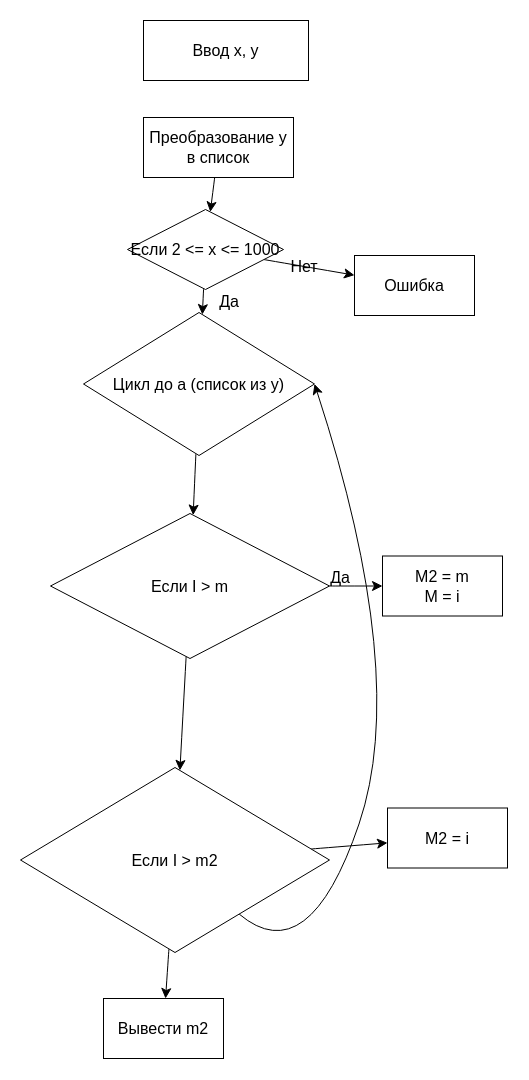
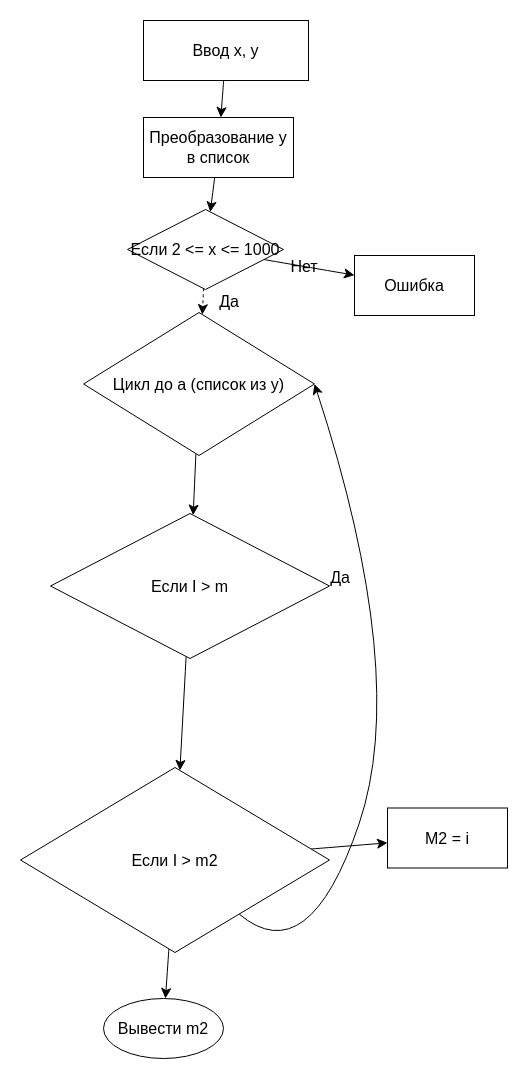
  <mxCell id="0" />
  <mxCell id="1" parent="0" />
+ <mxCell id="2" value="" style="edgeStyle=none;curved=1;rounded=0;orthogonalLoop=1;jettySize=auto;html=1;fontSize=12;startSize=8;endSize=8;" edge="1" parent="1" source="3" target="5"><mxGeometry relative="1" as="geometry" /></mxCell>
  <mxCell id="3" value="Ввод x, y" style="whiteSpace=wrap;html=1;fontSize=16;" vertex="1" parent="1"><mxGeometry x="143" y="20" width="165" height="60" as="geometry" /></mxCell>
  <mxCell id="4" value="" style="edgeStyle=none;curved=1;rounded=0;orthogonalLoop=1;jettySize=auto;html=1;fontSize=12;startSize=8;endSize=8;" edge="1" parent="1" source="5" target="8"><mxGeometry relative="1" as="geometry" /></mxCell>
  <mxCell id="5" value="Преобразование y в список" style="whiteSpace=wrap;html=1;fontSize=16;" vertex="1" parent="1"><mxGeometry x="143" y="117" width="150" height="60" as="geometry" /></mxCell>
- <mxCell id="6" value="" style="edgeStyle=none;curved=1;rounded=0;orthogonalLoop=1;jettySize=auto;html=1;fontSize=12;startSize=8;endSize=8;" edge="1" parent="1" source="8" target="10"><mxGeometry relative="1" as="geometry" /></mxCell>
+ <mxCell id="6" value="" style="edgeStyle=none;curved=1;rounded=0;orthogonalLoop=1;jettySize=auto;html=1;fontSize=12;startSize=8;endSize=8;dashed=1;" edge="1" parent="1" source="8" target="10"><mxGeometry relative="1" as="geometry" /></mxCell>
  <mxCell id="7" value="" style="edgeStyle=none;curved=1;rounded=0;orthogonalLoop=1;jettySize=auto;html=1;fontSize=12;startSize=8;endSize=8;" edge="1" parent="1" source="8" target="11"><mxGeometry relative="1" as="geometry" /></mxCell>
  <mxCell id="8" value="Если 2 &amp;lt;= x &amp;lt;= 1000" style="rhombus;whiteSpace=wrap;html=1;fontSize=16;" vertex="1" parent="1"><mxGeometry x="127" y="209" width="156" height="80" as="geometry" /></mxCell>
  <mxCell id="9" value="" style="edgeStyle=none;curved=1;rounded=0;orthogonalLoop=1;jettySize=auto;html=1;fontSize=12;startSize=8;endSize=8;" edge="1" parent="1" source="10" target="16"><mxGeometry relative="1" as="geometry" /></mxCell>
  <mxCell id="10" value="Цикл до a (список из y)" style="rhombus;whiteSpace=wrap;html=1;fontSize=16;" vertex="1" parent="1"><mxGeometry x="83" y="312" width="231" height="143" as="geometry" /></mxCell>
  <mxCell id="11" value="Ошибка" style="whiteSpace=wrap;html=1;fontSize=16;" vertex="1" parent="1"><mxGeometry x="354" y="255" width="120" height="60" as="geometry" /></mxCell>
  <mxCell id="12" value="Нет" style="text;strokeColor=none;align=center;fillColor=none;html=1;verticalAlign=middle;whiteSpace=wrap;rounded=0;fontSize=16;" vertex="1" parent="1"><mxGeometry x="274" y="251" width="60" height="30" as="geometry" /></mxCell>
  <mxCell id="13" value="Да" style="text;strokeColor=none;align=center;fillColor=none;html=1;verticalAlign=middle;whiteSpace=wrap;rounded=0;fontSize=16;" vertex="1" parent="1"><mxGeometry x="198.5" y="286" width="60" height="30" as="geometry" /></mxCell>
- <mxCell id="14" value="" style="edgeStyle=none;curved=1;rounded=0;orthogonalLoop=1;jettySize=auto;html=1;fontSize=12;startSize=8;endSize=8;" edge="1" parent="1" source="16" target="17"><mxGeometry relative="1" as="geometry" /></mxCell>
  <mxCell id="15" value="" style="edgeStyle=none;curved=1;rounded=0;orthogonalLoop=1;jettySize=auto;html=1;fontSize=12;startSize=8;endSize=8;" edge="1" parent="1" source="16" target="22"><mxGeometry relative="1" as="geometry" /></mxCell>
  <mxCell id="16" value="Если I &amp;gt; m" style="rhombus;whiteSpace=wrap;html=1;fontSize=16;" vertex="1" parent="1"><mxGeometry x="50" y="513" width="279" height="145" as="geometry" /></mxCell>
- <mxCell id="17" value="M2 = m&lt;br&gt;M = i" style="whiteSpace=wrap;html=1;fontSize=16;" vertex="1" parent="1"><mxGeometry x="382" y="555.5" width="120" height="60" as="geometry" /></mxCell>
  <mxCell id="18" value="Да" style="text;strokeColor=none;align=center;fillColor=none;html=1;verticalAlign=middle;whiteSpace=wrap;rounded=0;fontSize=16;" vertex="1" parent="1"><mxGeometry x="310" y="562" width="60" height="30" as="geometry" /></mxCell>
  <mxCell id="19" value="" style="edgeStyle=none;curved=1;rounded=0;orthogonalLoop=1;jettySize=auto;html=1;fontSize=12;startSize=8;endSize=8;" edge="1" parent="1" source="22" target="23"><mxGeometry relative="1" as="geometry" /></mxCell>
  <mxCell id="20" value="" style="edgeStyle=none;curved=1;rounded=0;orthogonalLoop=1;jettySize=auto;html=1;fontSize=12;startSize=8;endSize=8;entryX=1;entryY=0.5;entryDx=0;entryDy=0;" edge="1" parent="1" source="22" target="10"><mxGeometry relative="1" as="geometry"><mxPoint x="393" y="415" as="targetPoint" /><Array as="points"><mxPoint x="308" y="972" /><mxPoint x="409" y="675" /></Array></mxGeometry></mxCell>
  <mxCell id="21" value="" style="edgeStyle=none;curved=1;rounded=0;orthogonalLoop=1;jettySize=auto;html=1;fontSize=12;startSize=8;endSize=8;" edge="1" parent="1" source="22" target="24"><mxGeometry relative="1" as="geometry" /></mxCell>
  <mxCell id="22" value="Если I &amp;gt; m2" style="rhombus;whiteSpace=wrap;html=1;fontSize=16;" vertex="1" parent="1"><mxGeometry x="20" y="767" width="309" height="185" as="geometry" /></mxCell>
  <mxCell id="23" value="M2 = i" style="whiteSpace=wrap;html=1;fontSize=16;" vertex="1" parent="1"><mxGeometry x="387" y="807.5" width="120" height="60" as="geometry" /></mxCell>
- <mxCell id="24" value="Вывести m2" style="whiteSpace=wrap;html=1;fontSize=16;" vertex="1" parent="1"><mxGeometry x="103" y="998" width="120" height="60" as="geometry" /></mxCell>
+ <mxCell id="24" value="Вывести m2" style="ellipse;whiteSpace=wrap;html=1;fontSize=16;" vertex="1" parent="1"><mxGeometry x="103" y="998" width="120" height="60" as="geometry" /></mxCell>
